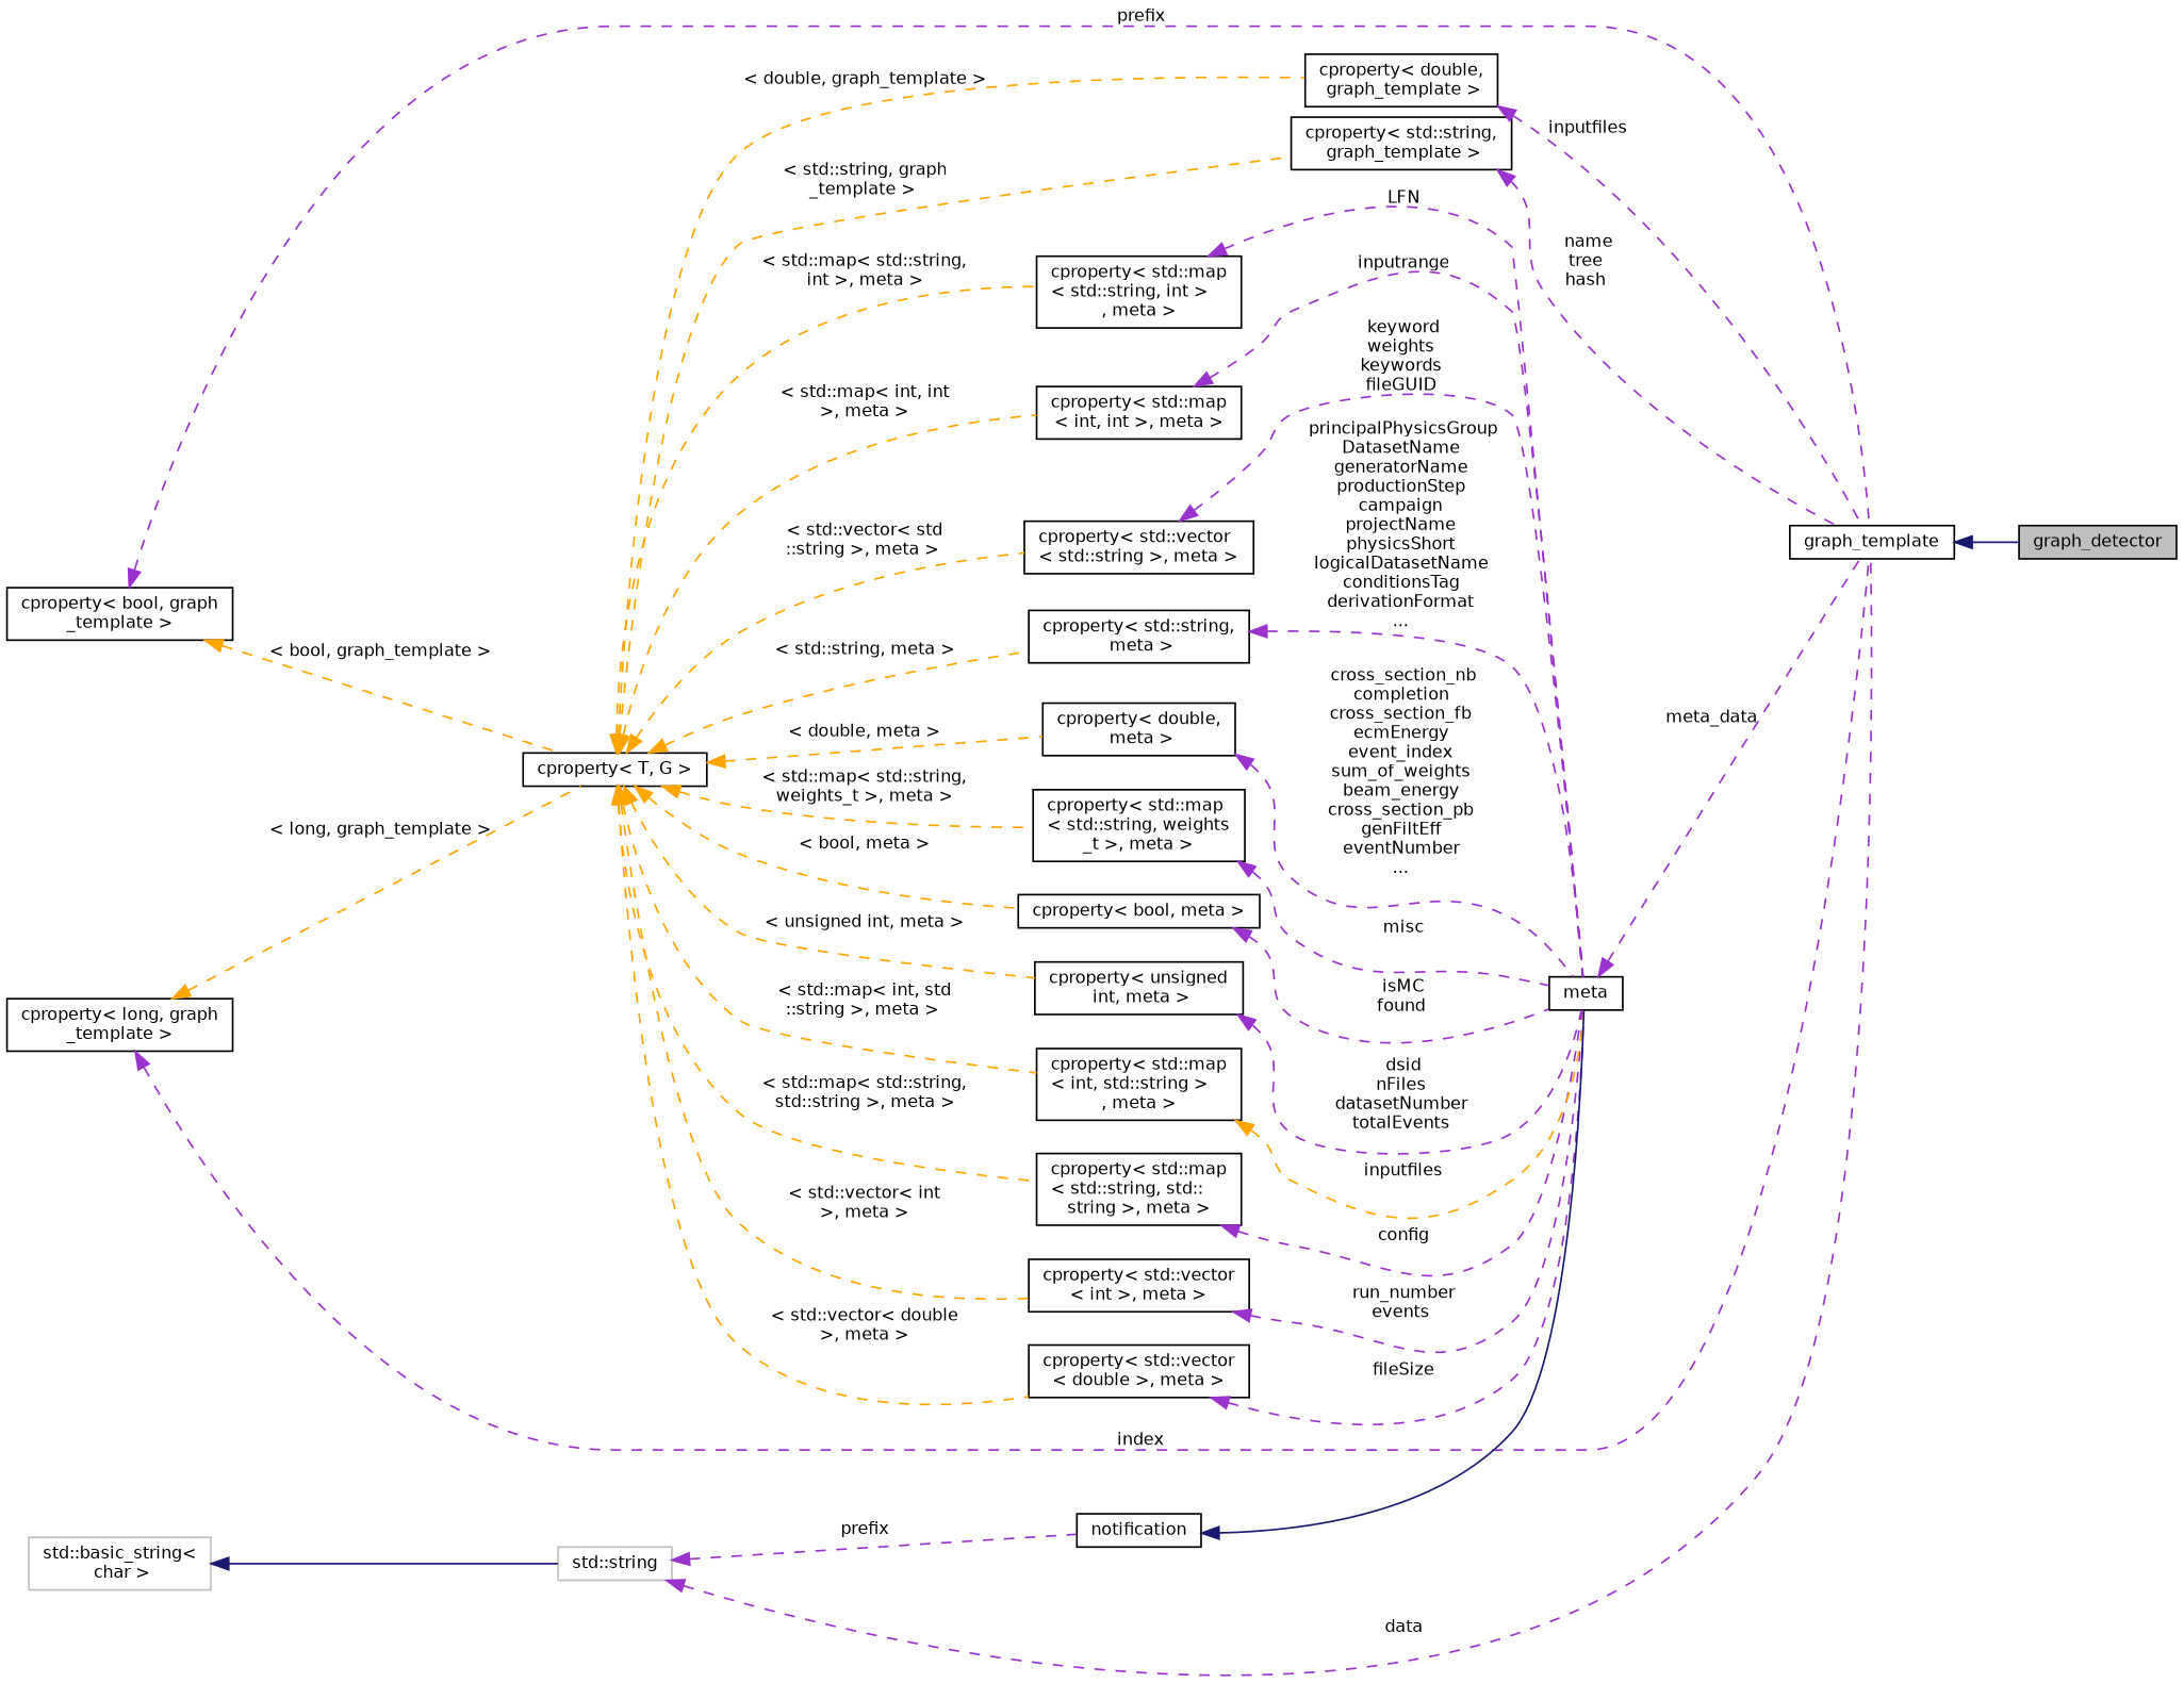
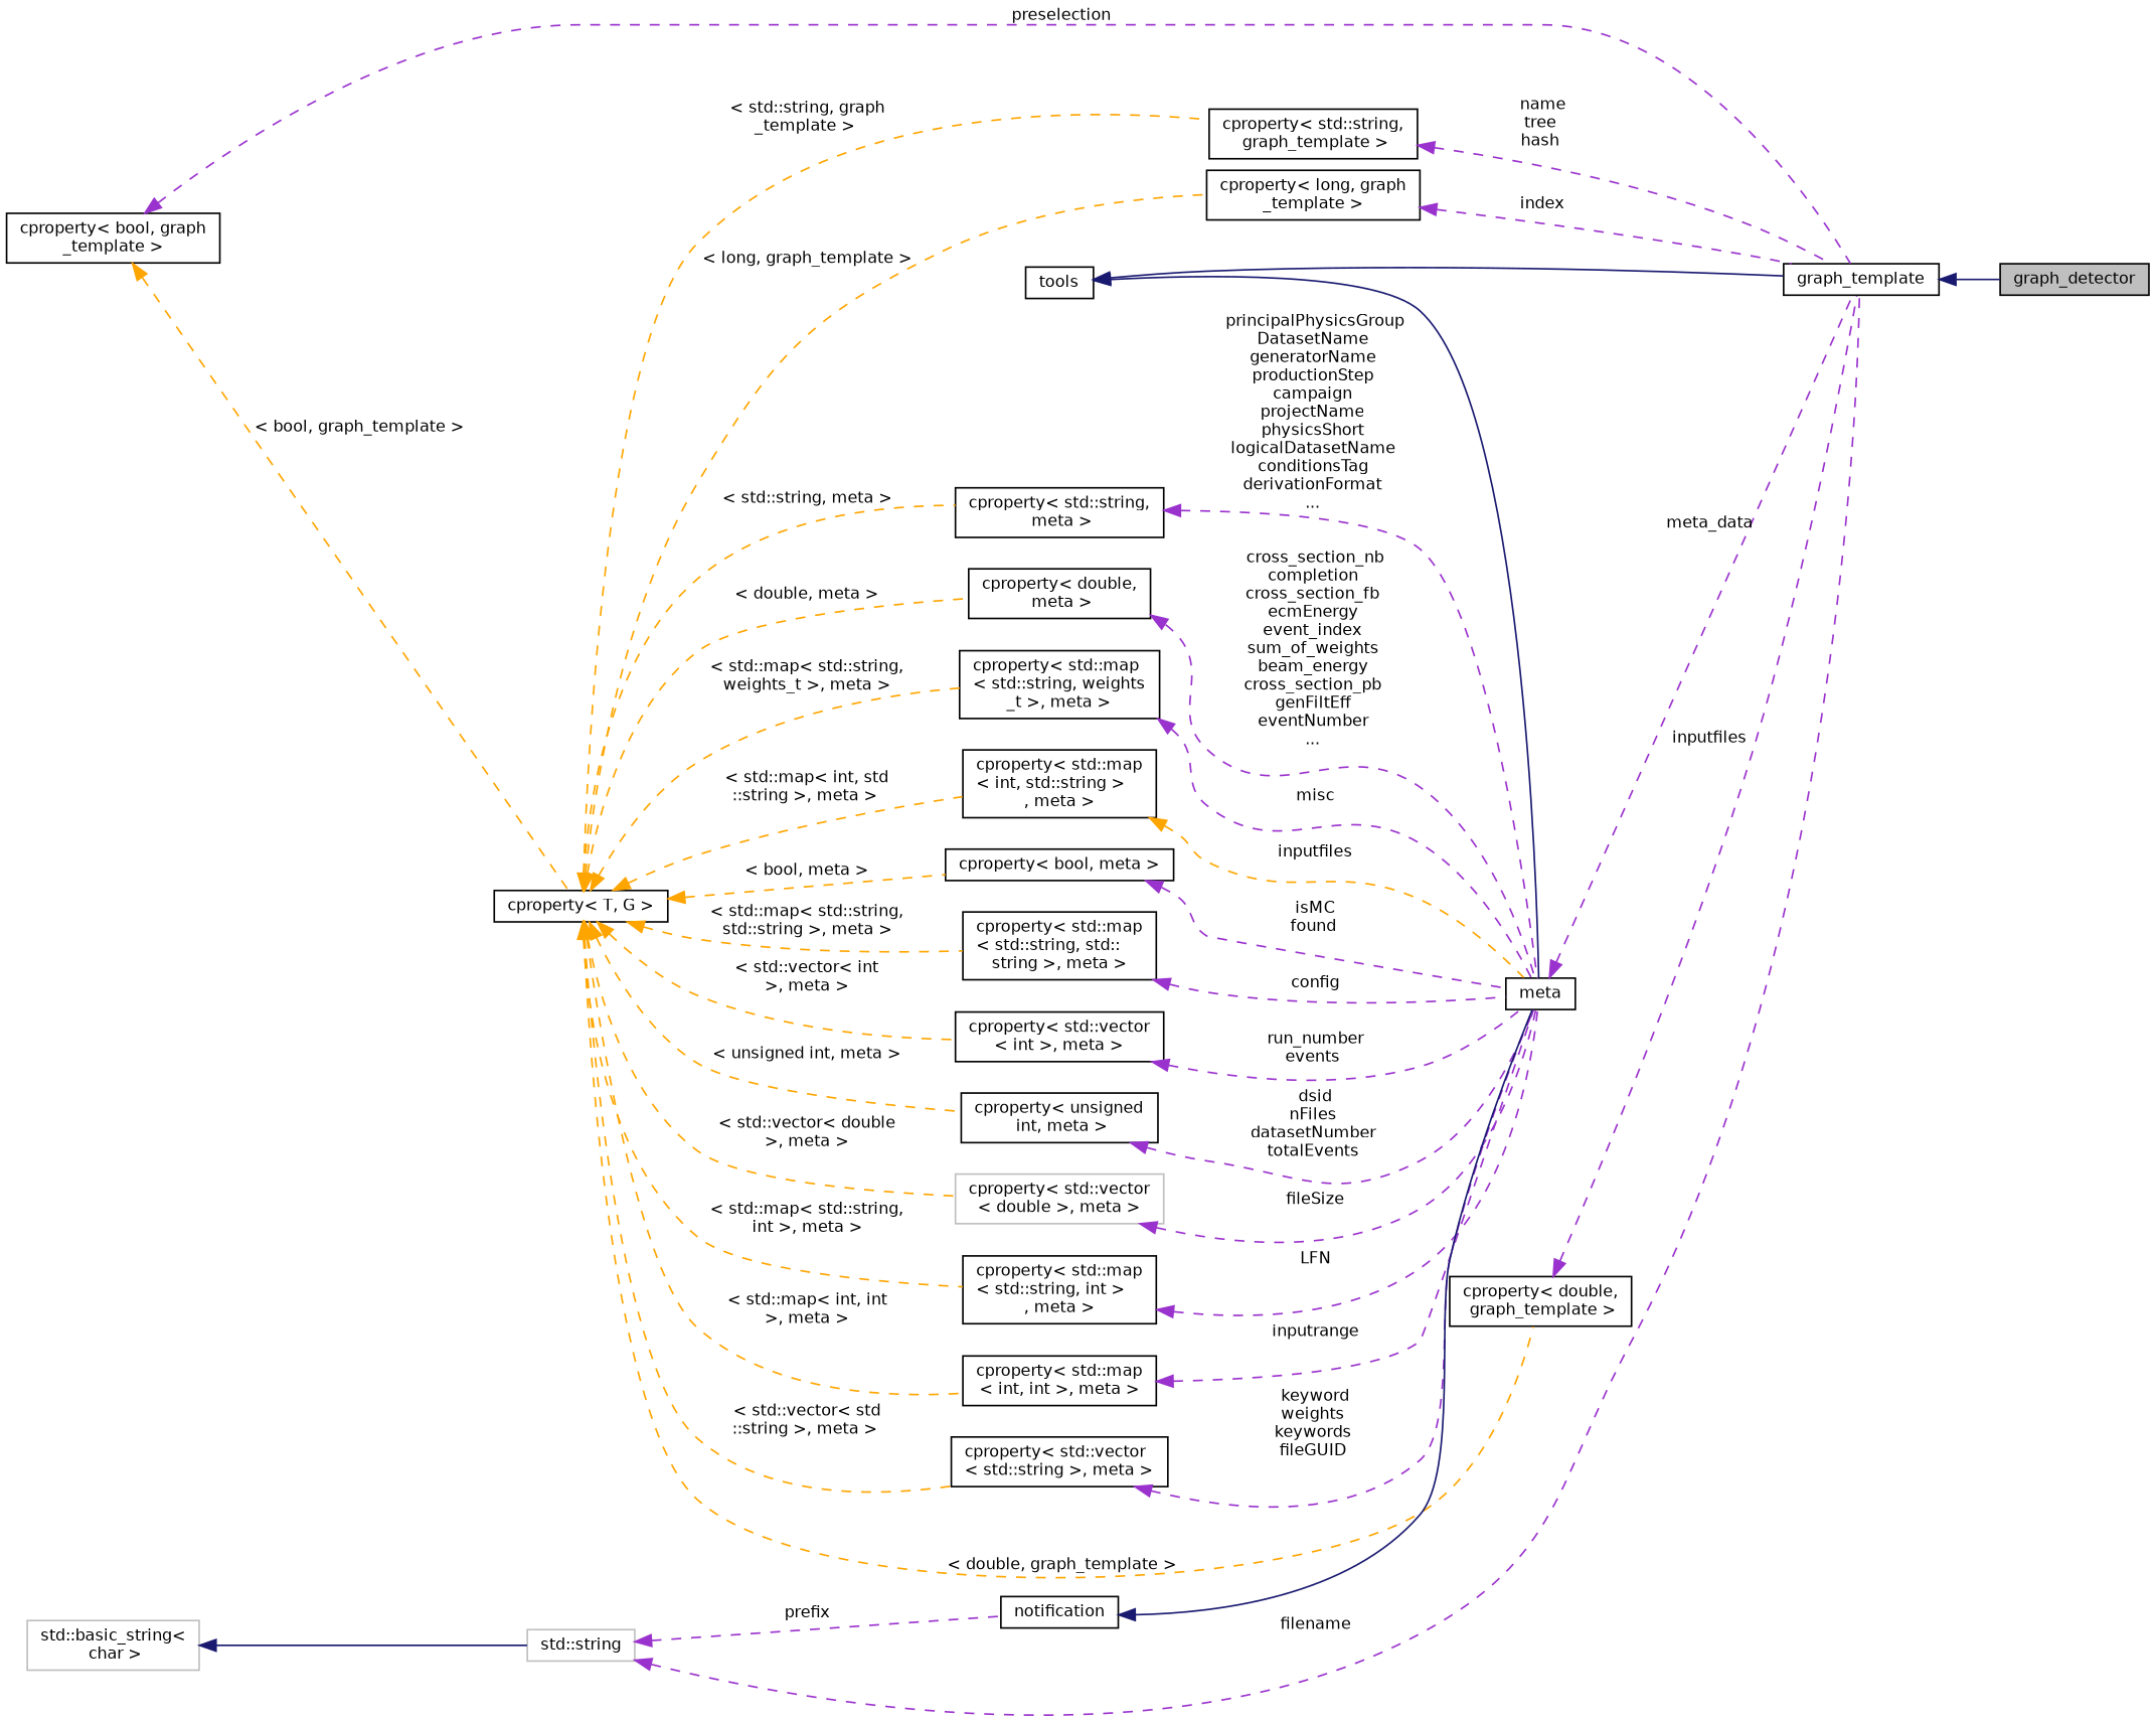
  digraph {
    rankdir=LR
    node [color=black fillcolor=white fontname=Helvetica fontsize=10 shape=record style=filled]
    edge [color=darkorchid3 dir=back fontname=Helvetica fontsize=10 labelfontname=Helvetica labelfontsize=10 style=dashed]
    n1 [fillcolor=grey75 fontcolor=black height=0.2 label=graph_detector width=0.4]
    n2 [height=0.2 label=graph_template width=0.4]
+   n3 [height=0.2 label=tools width=0.4]
    n4 [height=0.2 label=meta width=0.4]
    n5 [height=0.2 label="cproperty\< bool, graph\l_template \>" width=0.4]
    n6 [height=0.2 label="cproperty\< T, G \>" width=0.4]
    n7 [height=0.2 label="cproperty\< std::map\l\< std::string, std::\lstring \>, meta \>" width=0.4]
    n8 [height=0.2 label="cproperty\< std::vector\l\< int \>, meta \>" width=0.4]
    n9 [height=0.2 label="cproperty\< unsigned\l int, meta \>" width=0.4]
-   n10 [height=0.2 label="cproperty\< std::vector\l\< double \>, meta \>" width=0.4]
+   n10 [color=grey75 height=0.2 label="cproperty\< std::vector\l\< double \>, meta \>" width=0.4]
    n11 [height=0.2 label="cproperty\< std::map\l\< std::string, int \>\l, meta \>" width=0.4]
    n12 [height=0.2 label="cproperty\< std::map\l\< int, int \>, meta \>" width=0.4]
    n13 [height=0.2 label="cproperty\< std::vector\l\< std::string \>, meta \>" width=0.4]
    n14 [height=0.2 label="cproperty\< std::string,\l meta \>" width=0.4]
    n15 [height=0.2 label="cproperty\< double,\l meta \>" width=0.4]
    n16 [height=0.2 label="cproperty\< std::map\l\< std::string, weights\l_t \>, meta \>" width=0.4]
    n17 [height=0.2 label="cproperty\< std::map\l\< int, std::string \>\l, meta \>" width=0.4]
    n18 [height=0.2 label="cproperty\< bool, meta \>" width=0.4]
    n19 [height=0.2 label="cproperty\< std::string,\l graph_template \>" width=0.4]
    n20 [height=0.2 label="cproperty\< long, graph\l_template \>" width=0.4]
    n21 [height=0.2 label="cproperty\< double,\l graph_template \>" width=0.4]
    n22 [height=0.2 label=notification width=0.4]
    n23 [color=grey75 height=0.2 label="std::string" width=0.4]
    n24 [color=grey75 height=0.2 label="std::basic_string\<\l char \>" width=0.4]
    n2 -> n1 [color=midnightblue style=solid]
+   n3 -> n2 [color=midnightblue style=solid]
+   n3 -> n4 [color=midnightblue style=solid]
    n4 -> n2 [label=" meta_data"]
-   n5 -> n2 [label=" prefix"]
+   n5 -> n2 [label=" preselection"]
    n5 -> n6 [color=orange label=" \< bool, graph_template \>"]
    n6 -> n7 [color=orange label=" \< std::map\< std::string,\l std::string \>, meta \>"]
    n6 -> n8 [color=orange label=" \< std::vector\< int\l \>, meta \>"]
    n6 -> n9 [color=orange label=" \< unsigned int, meta \>"]
    n6 -> n10 [color=orange label=" \< std::vector\< double\l \>, meta \>"]
    n6 -> n11 [color=orange label=" \< std::map\< std::string,\l int \>, meta \>"]
    n6 -> n12 [color=orange label=" \< std::map\< int, int\l \>, meta \>"]
    n6 -> n13 [color=orange label=" \< std::vector\< std\l::string \>, meta \>"]
    n6 -> n14 [color=orange label=" \< std::string, meta \>"]
    n6 -> n15 [color=orange label=" \< double, meta \>"]
    n6 -> n16 [color=orange label=" \< std::map\< std::string,\l weights_t \>, meta \>"]
    n6 -> n17 [color=orange label=" \< std::map\< int, std\l::string \>, meta \>"]
    n6 -> n18 [color=orange label=" \< bool, meta \>"]
    n6 -> n19 [color=orange label=" \< std::string, graph\l_template \>"]
-   n20 -> n6 [color=orange label=" \< long, graph_template \>"]
+   n6 -> n20 [color=orange label=" \< long, graph_template \>"]
    n6 -> n21 [color=orange label=" \< double, graph_template \>"]
    n7 -> n4 [label=" config"]
    n8 -> n4 [label=" run_number\nevents"]
    n9 -> n4 [label=" dsid\nnFiles\ndatasetNumber\ntotalEvents"]
    n10 -> n4 [label=" fileSize"]
    n11 -> n4 [label=" LFN"]
    n12 -> n4 [label=" inputrange"]
    n13 -> n4 [label=" keyword\nweights\nkeywords\nfileGUID"]
    n14 -> n4 [label=" principalPhysicsGroup\nDatasetName\ngeneratorName\nproductionStep\ncampaign\nprojectName\nphysicsShort\nlogicalDatasetName\nconditionsTag\nderivationFormat\n..."]
    n15 -> n4 [label=" cross_section_nb\ncompletion\ncross_section_fb\necmEnergy\nevent_index\nsum_of_weights\nbeam_energy\ncross_section_pb\ngenFiltEff\neventNumber\n..."]
    n16 -> n4 [label=" misc"]
    n17 -> n4 [color=orange label=" inputfiles"]
    n18 -> n4 [label=" isMC\nfound"]
    n19 -> n2 [label=" name\ntree\nhash"]
    n20 -> n2 [label=" index"]
    n21 -> n2 [label=" inputfiles"]
    n22 -> n4 [color=midnightblue style=solid]
-   n23 -> n2 [label=" data"]
+   n23 -> n2 [label=" filename"]
    n23 -> n22 [label=" prefix"]
    n24 -> n23 [color=midnightblue style=solid]
  }
